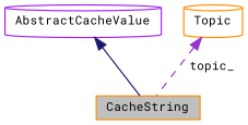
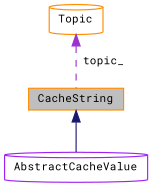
  digraph {
    fontname="Roboto Mono"
    node [color=darkorange fillcolor=white fontname="Roboto Mono" fontsize=10 shape=cylinder style=filled]
    edge [dir=back fontname="Roboto Mono" fontsize=10 labelfontname=Helvetica labelfontsize=10]
    n1 [fillcolor=grey75 fontcolor=black height=0.2 label=CacheString shape=box width=0.4]
    n2 [color=purple height=0.2 label=AbstractCacheValue width=0.4]
    n3 [height=0.2 label=Topic width=0.4]
-   n2 -> n1 [color=midnightblue style=solid]
+   n1 -> n2 [color=midnightblue style=solid]
    n3 -> n1 [color=darkorchid3 label=" topic_" style=dashed]
  }
